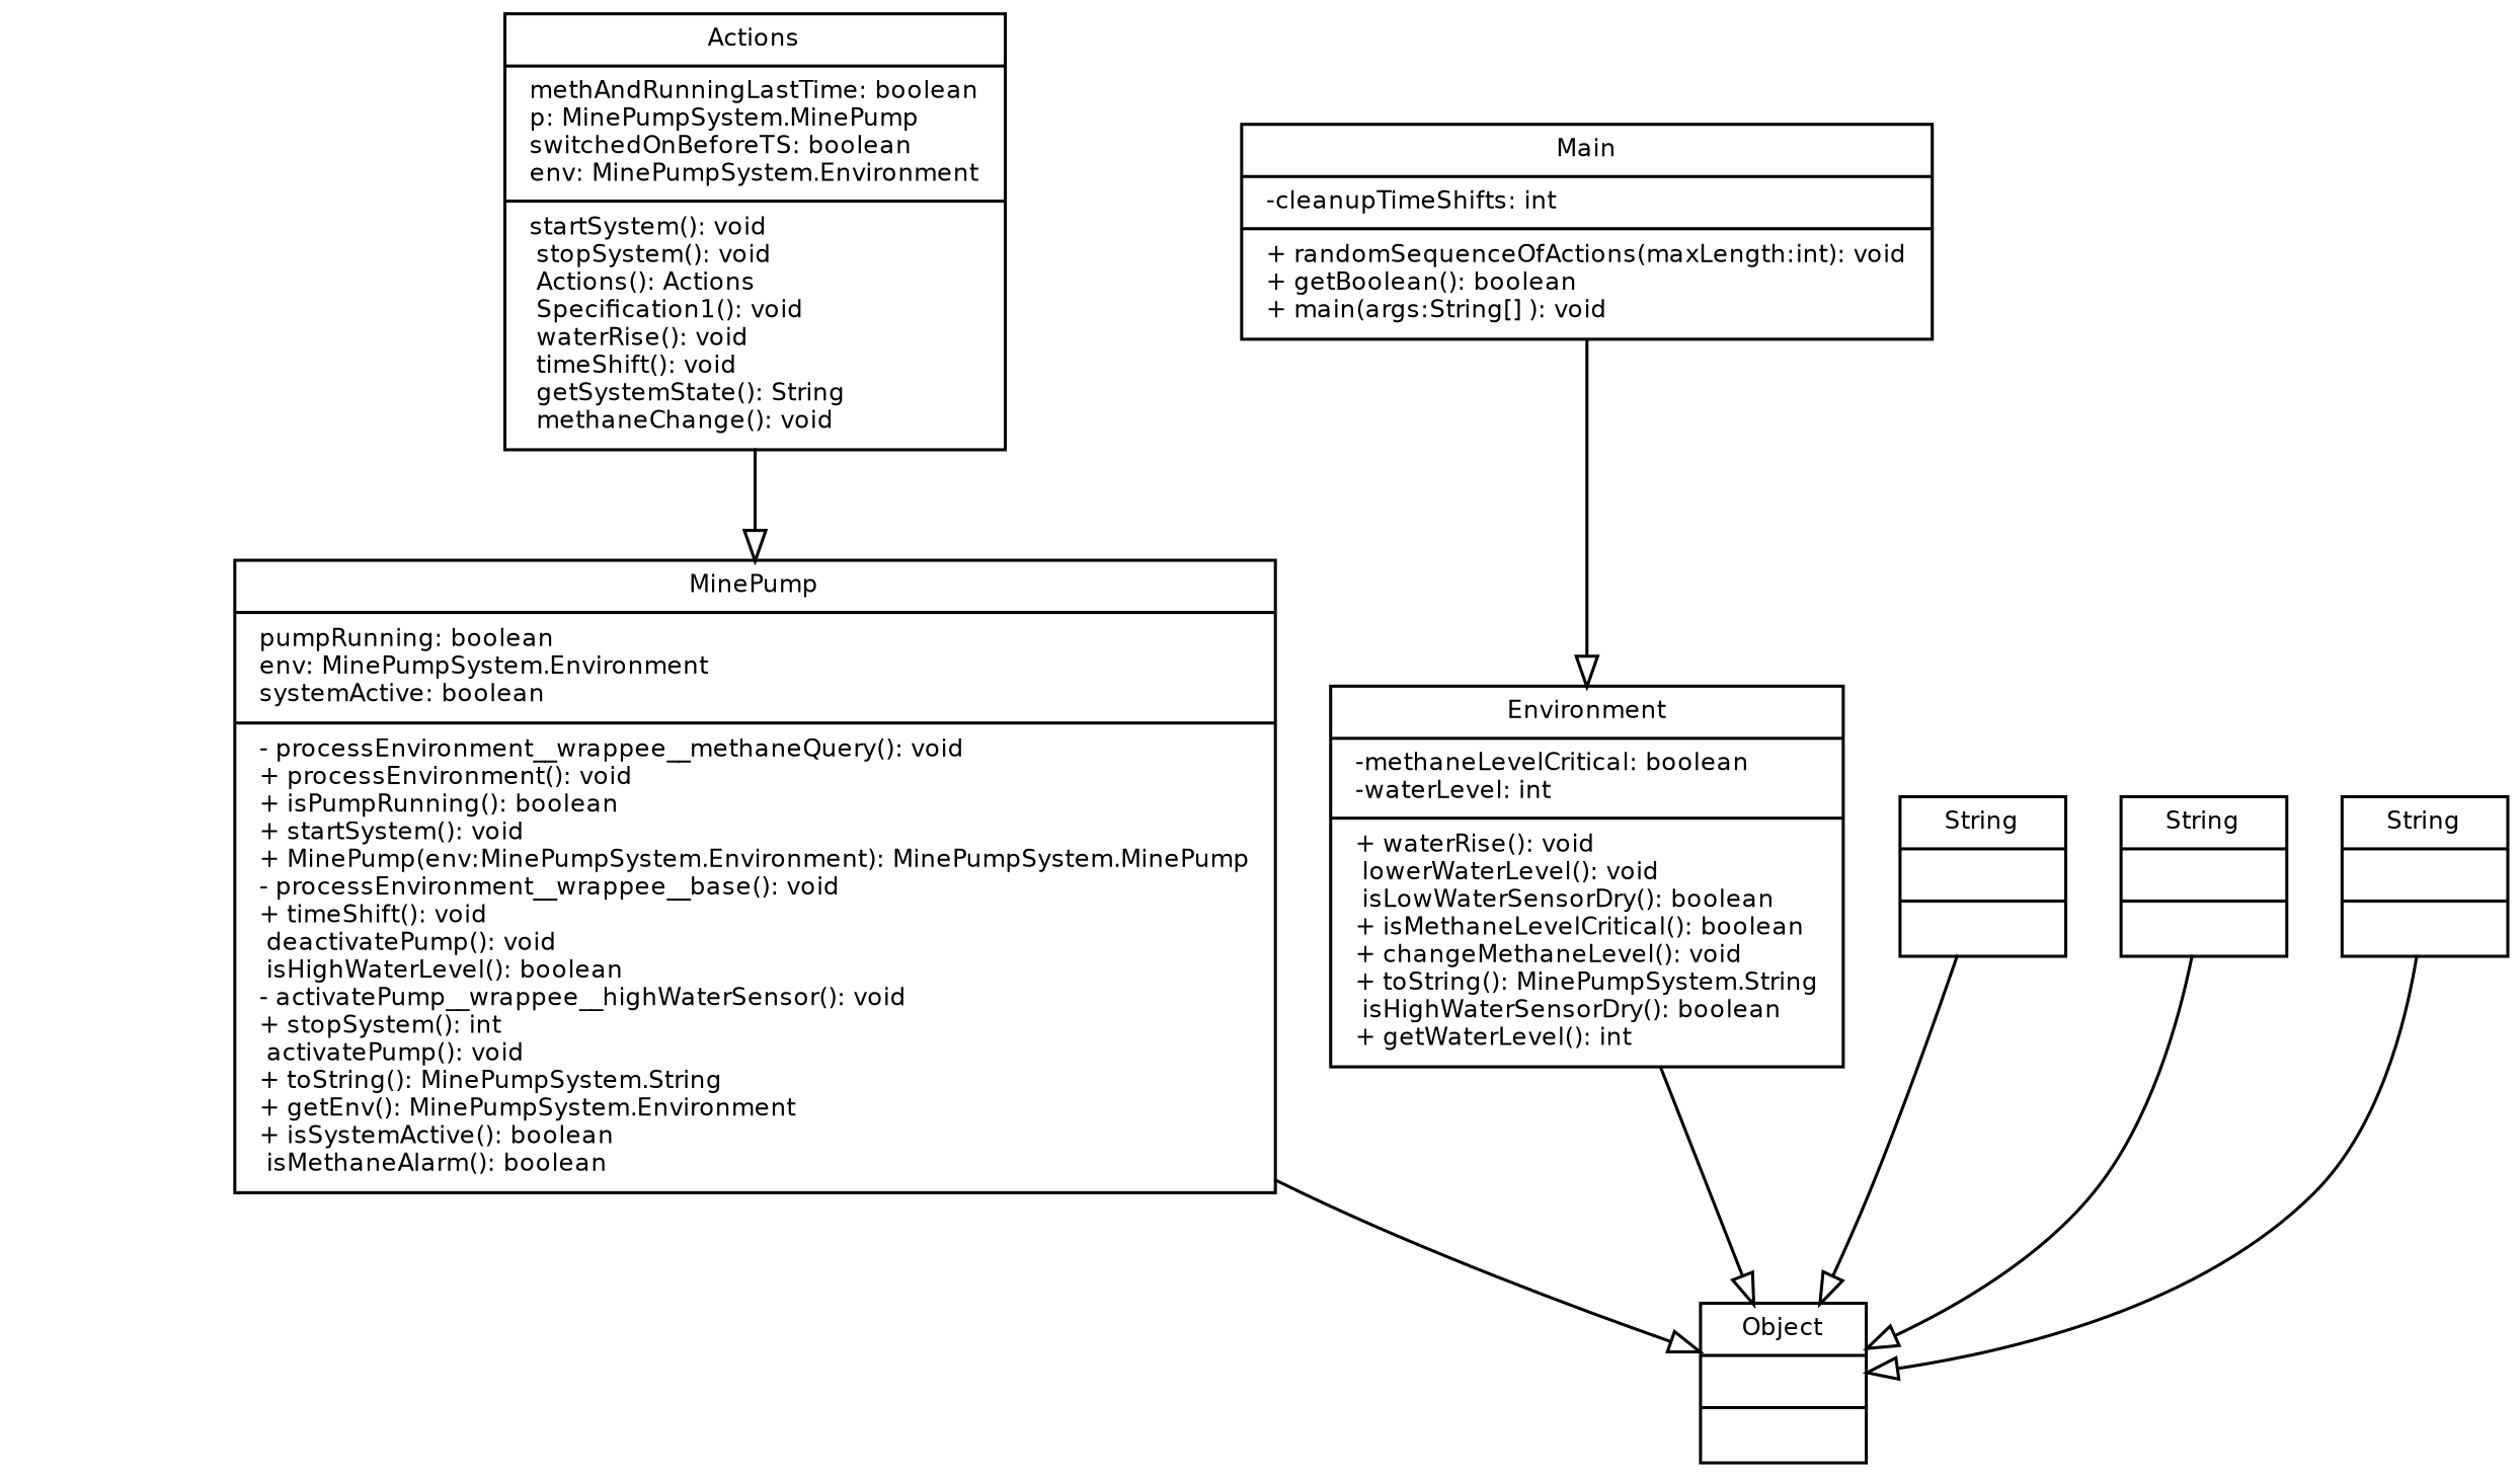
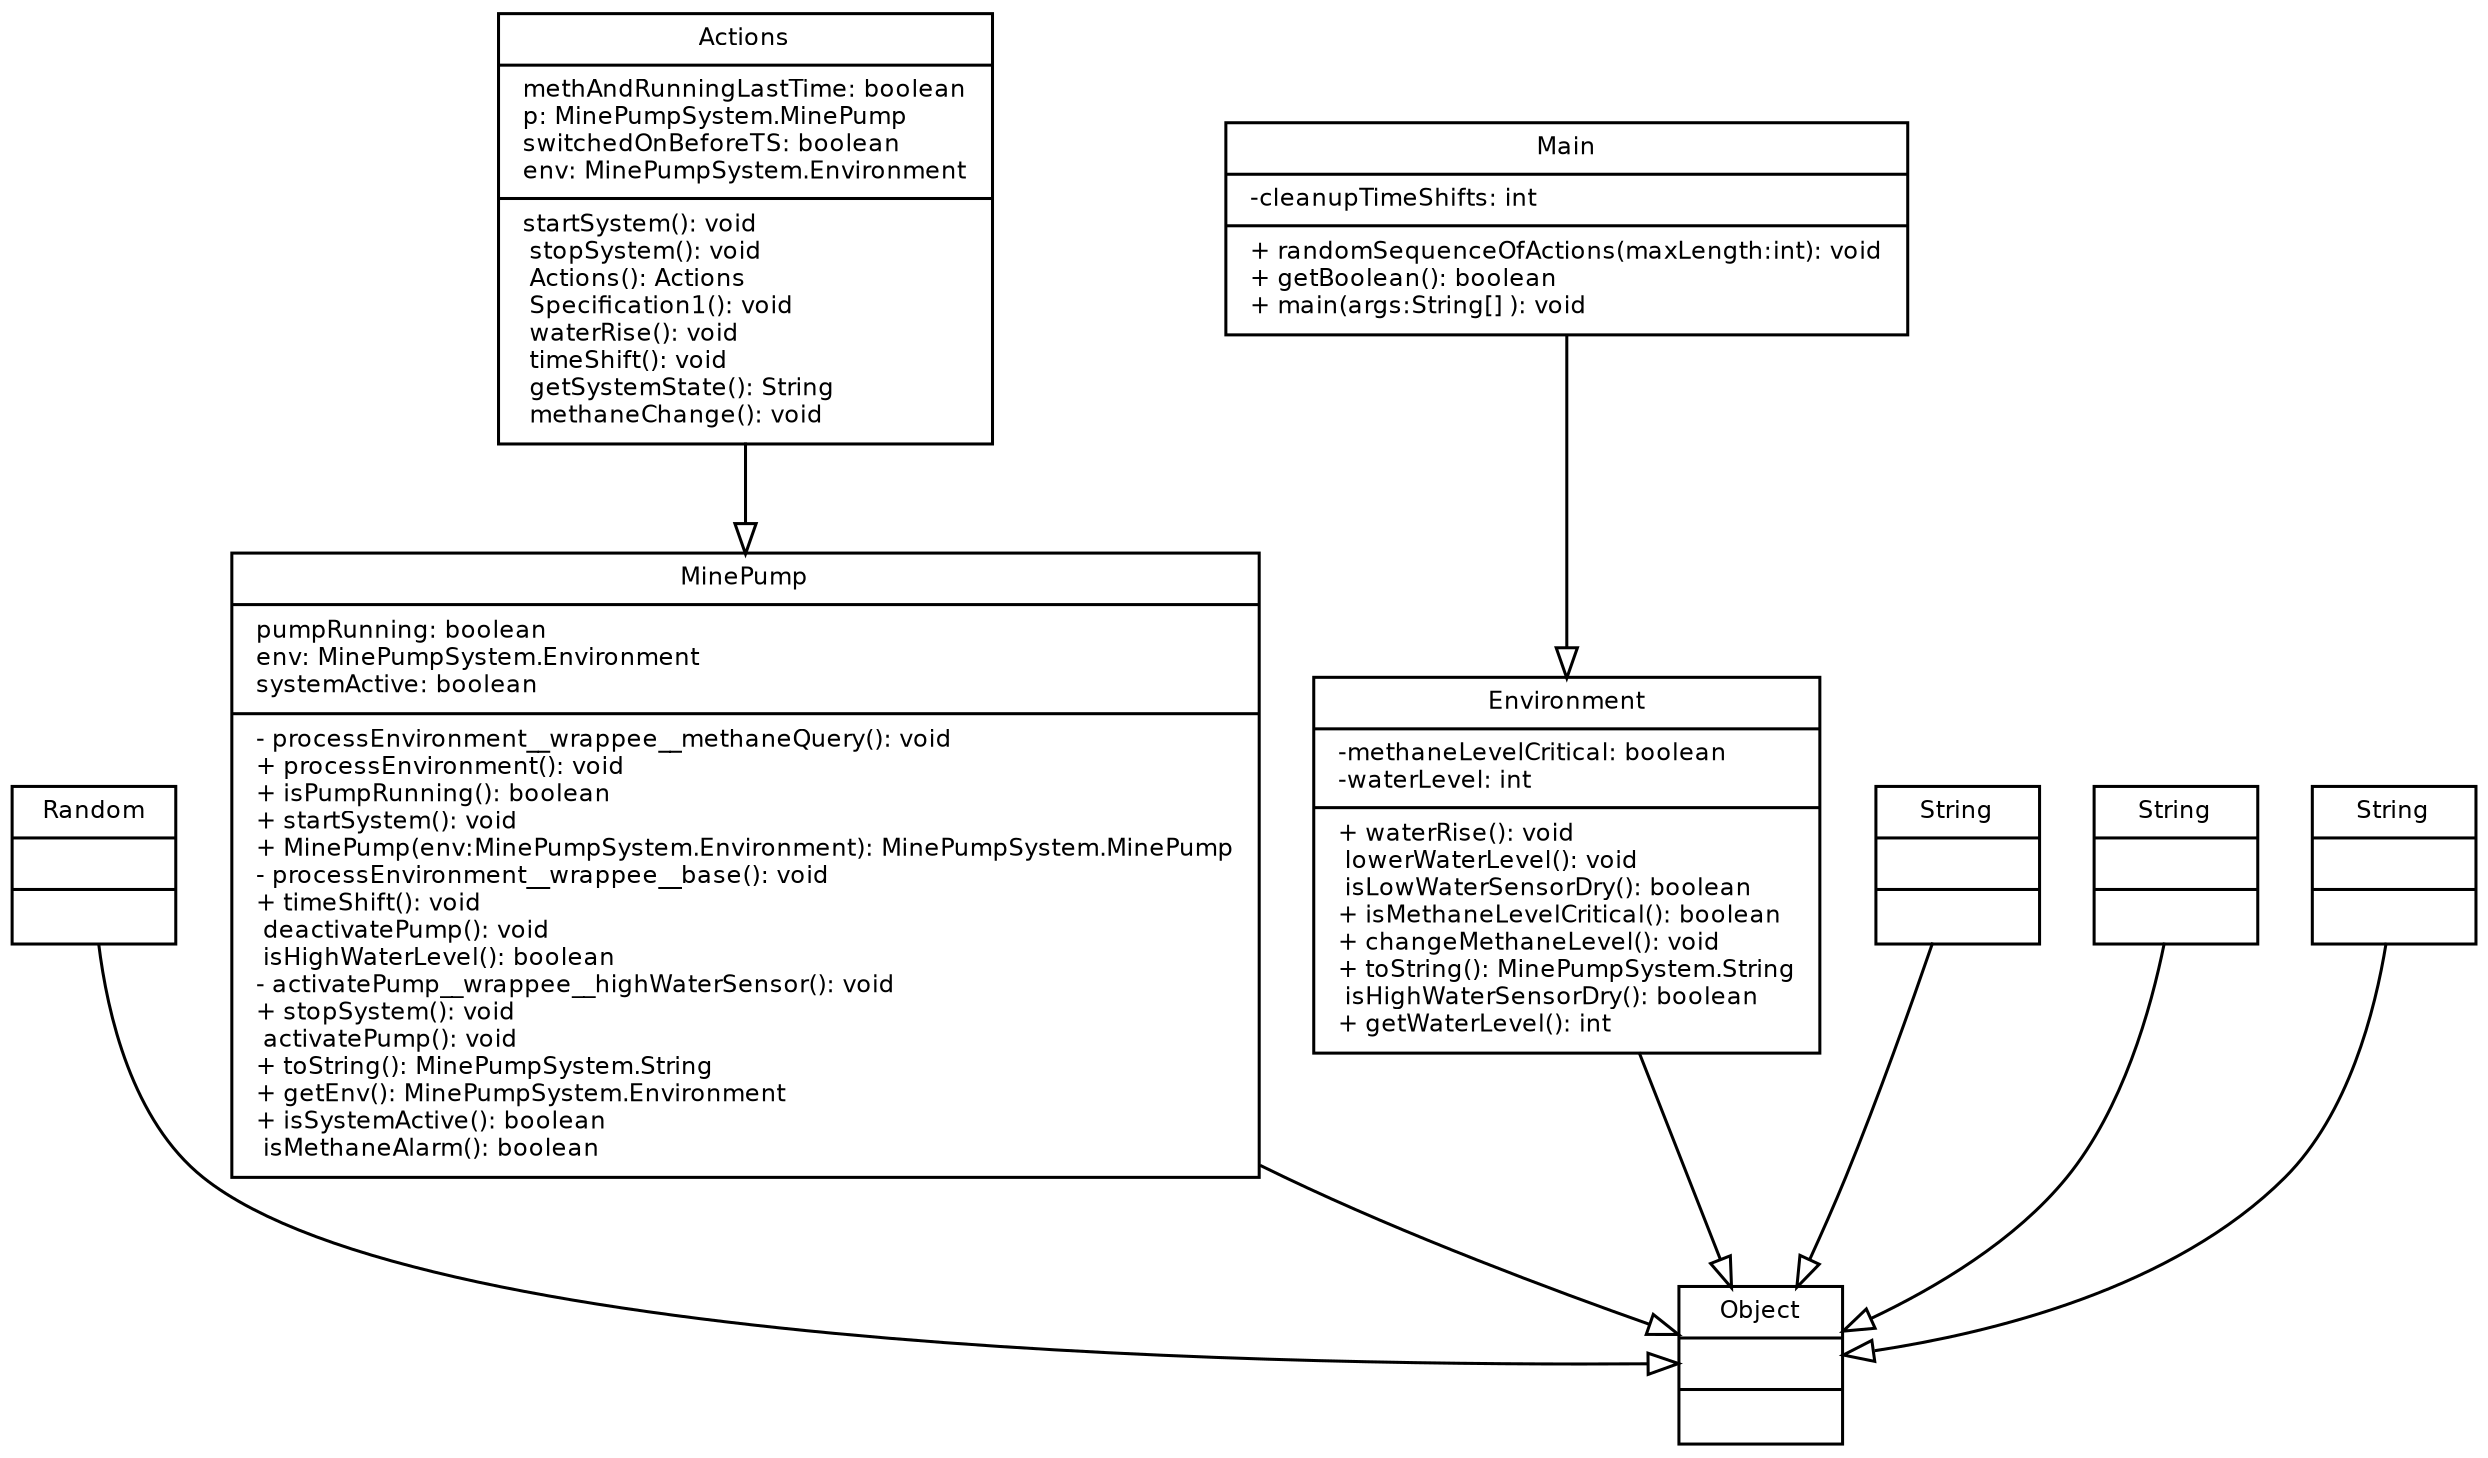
  digraph {
    fontname="Bitstream Vera Sans"
    fontsize=8
    node [fontname="Bitstream Vera Sans" fontsize=8 shape=record]
    edge [arrowhead=empty arrowtail=none fontname="Bitstream Vera Sans" fontsize=8 style=solid]
+   n1 [label="{Random||}"]
    n2 [label="{Object||}"]
    n3 [label="{Actions|methAndRunningLastTime: boolean\lp: MinePumpSystem.MinePump\lswitchedOnBeforeTS: boolean\lenv: MinePumpSystem.Environment\l| startSystem(): void\l stopSystem(): void\l Actions(): Actions\l Specification1(): void\l waterRise(): void\l timeShift(): void\l getSystemState(): String\l methaneChange(): void\l}"]
-   n4 [label="{MinePump|pumpRunning: boolean\lenv: MinePumpSystem.Environment\lsystemActive: boolean\l|- processEnvironment__wrappee__methaneQuery(): void\l+ processEnvironment(): void\l+ isPumpRunning(): boolean\l+ startSystem(): void\l+ MinePump(env:MinePumpSystem.Environment): MinePumpSystem.MinePump\l- processEnvironment__wrappee__base(): void\l+ timeShift(): void\l deactivatePump(): void\l isHighWaterLevel(): boolean\l- activatePump__wrappee__highWaterSensor(): void\l+ stopSystem(): int\l activatePump(): void\l+ toString(): MinePumpSystem.String\l+ getEnv(): MinePumpSystem.Environment\l+ isSystemActive(): boolean\l isMethaneAlarm(): boolean\l}"]
+   n4 [label="{MinePump|pumpRunning: boolean\lenv: MinePumpSystem.Environment\lsystemActive: boolean\l|- processEnvironment__wrappee__methaneQuery(): void\l+ processEnvironment(): void\l+ isPumpRunning(): boolean\l+ startSystem(): void\l+ MinePump(env:MinePumpSystem.Environment): MinePumpSystem.MinePump\l- processEnvironment__wrappee__base(): void\l+ timeShift(): void\l deactivatePump(): void\l isHighWaterLevel(): boolean\l- activatePump__wrappee__highWaterSensor(): void\l+ stopSystem(): void\l activatePump(): void\l+ toString(): MinePumpSystem.String\l+ getEnv(): MinePumpSystem.Environment\l+ isSystemActive(): boolean\l isMethaneAlarm(): boolean\l}"]
    n5 [label="{Environment|-methaneLevelCritical: boolean\l-waterLevel: int\l|+ waterRise(): void\l lowerWaterLevel(): void\l isLowWaterSensorDry(): boolean\l+ isMethaneLevelCritical(): boolean\l+ changeMethaneLevel(): void\l+ toString(): MinePumpSystem.String\l isHighWaterSensorDry(): boolean\l+ getWaterLevel(): int\l}"]
    n6 [label="{String||}"]
    n7 [label="{String||}"]
    n8 [label="{String||}"]
    n9 [label="{Main|-cleanupTimeShifts: int\l|+ randomSequenceOfActions(maxLength:int): void\l+ getBoolean(): boolean\l+ main(args:String[] ): void\l}"]
+   n1 -> n2
    n3 -> n4
    n4 -> n2
    n5 -> n2
    n6 -> n2
    n7 -> n2
    n8 -> n2
    n9 -> n5
  }
